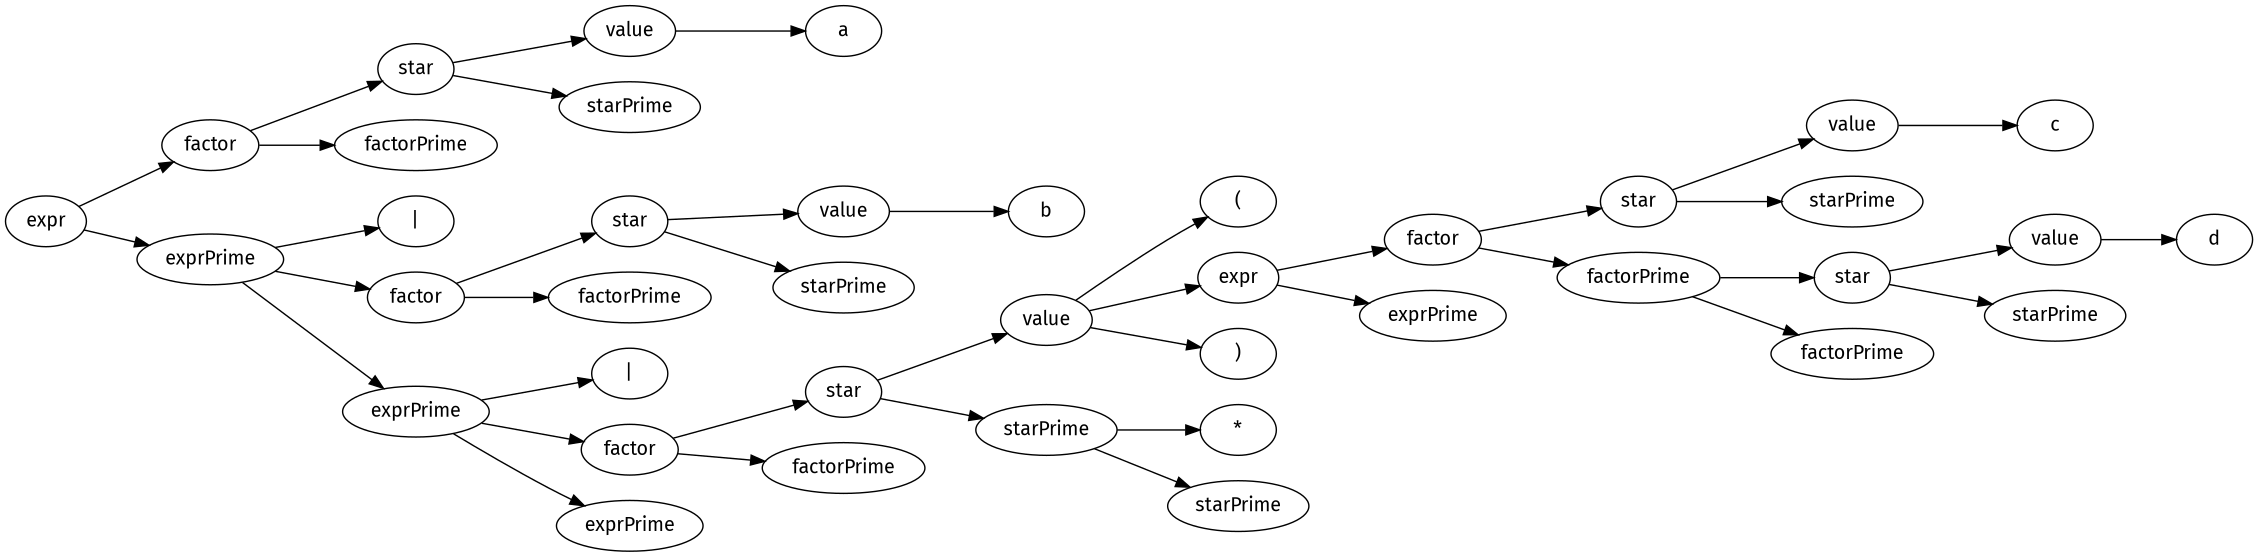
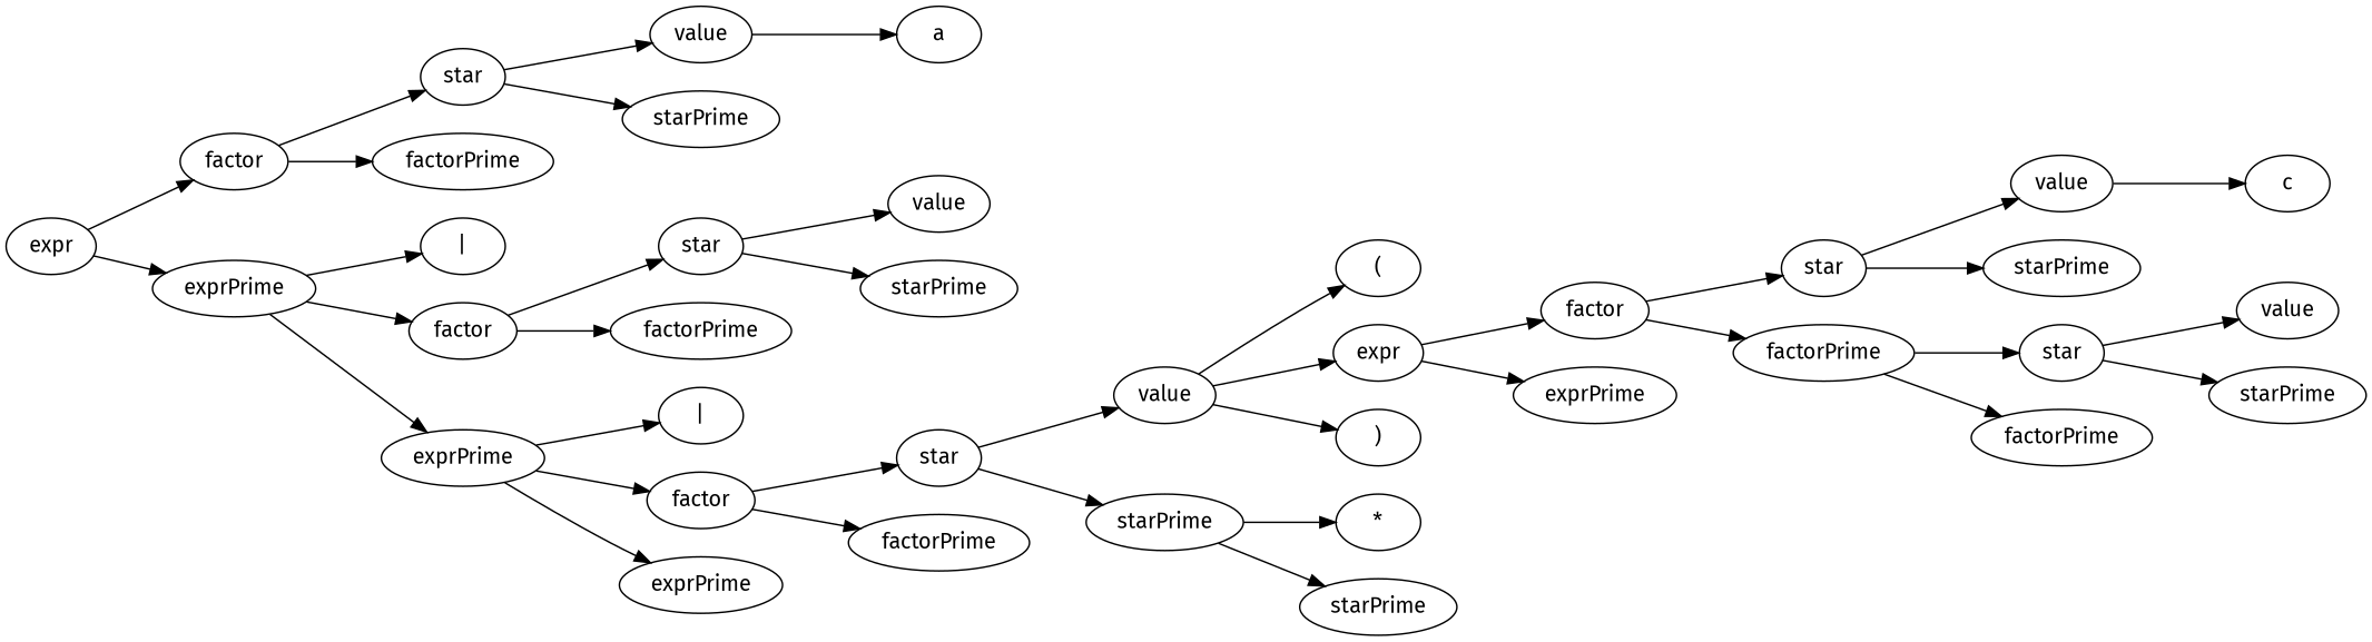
  digraph {
    fontname="Fira Sans"
    rankdir=LR
    node [fontname="Fira Sans"]
    edge [fontname="Fira Sans"]
    n1 [label=expr]
    n2 [label=factor]
    n3 [label=exprPrime]
    n4 [label=star]
    n5 [label=factorPrime]
    n6 [label="|"]
    n7 [label=factor]
    n8 [label=exprPrime]
    n9 [label=value]
    n10 [label=starPrime]
    n11 [label=a]
    n12 [label=star]
    n13 [label=factorPrime]
    n14 [label="|"]
    n15 [label=factor]
    n16 [label=exprPrime]
    n17 [label=value]
    n18 [label=starPrime]
-   n19 [label=b]
    n20 [label=star]
    n21 [label=factorPrime]
    n22 [label=value]
    n23 [label=starPrime]
    n24 [label="("]
    n25 [label=expr]
    n26 [label=")"]
    n27 [label="*"]
    n28 [label=starPrime]
    n29 [label=factor]
    n30 [label=exprPrime]
    n31 [label=star]
    n32 [label=factorPrime]
    n33 [label=value]
    n34 [label=starPrime]
    n35 [label=star]
    n36 [label=factorPrime]
    n37 [label=c]
    n38 [label=value]
    n39 [label=starPrime]
-   n40 [label=d]
    n1 -> n2
    n1 -> n3
    n2 -> n4
    n2 -> n5
    n3 -> n6
    n3 -> n7
    n3 -> n8
    n4 -> n9
    n4 -> n10
    n7 -> n12
    n7 -> n13
    n8 -> n14
    n8 -> n15
    n8 -> n16
    n9 -> n11
    n12 -> n17
    n12 -> n18
    n15 -> n20
    n15 -> n21
-   n17 -> n19
    n20 -> n22
    n20 -> n23
    n22 -> n24
    n22 -> n25
    n22 -> n26
    n23 -> n27
    n23 -> n28
    n25 -> n29
    n25 -> n30
    n29 -> n31
    n29 -> n32
    n31 -> n33
    n31 -> n34
    n32 -> n35
    n32 -> n36
    n33 -> n37
    n35 -> n38
    n35 -> n39
-   n38 -> n40
  }
